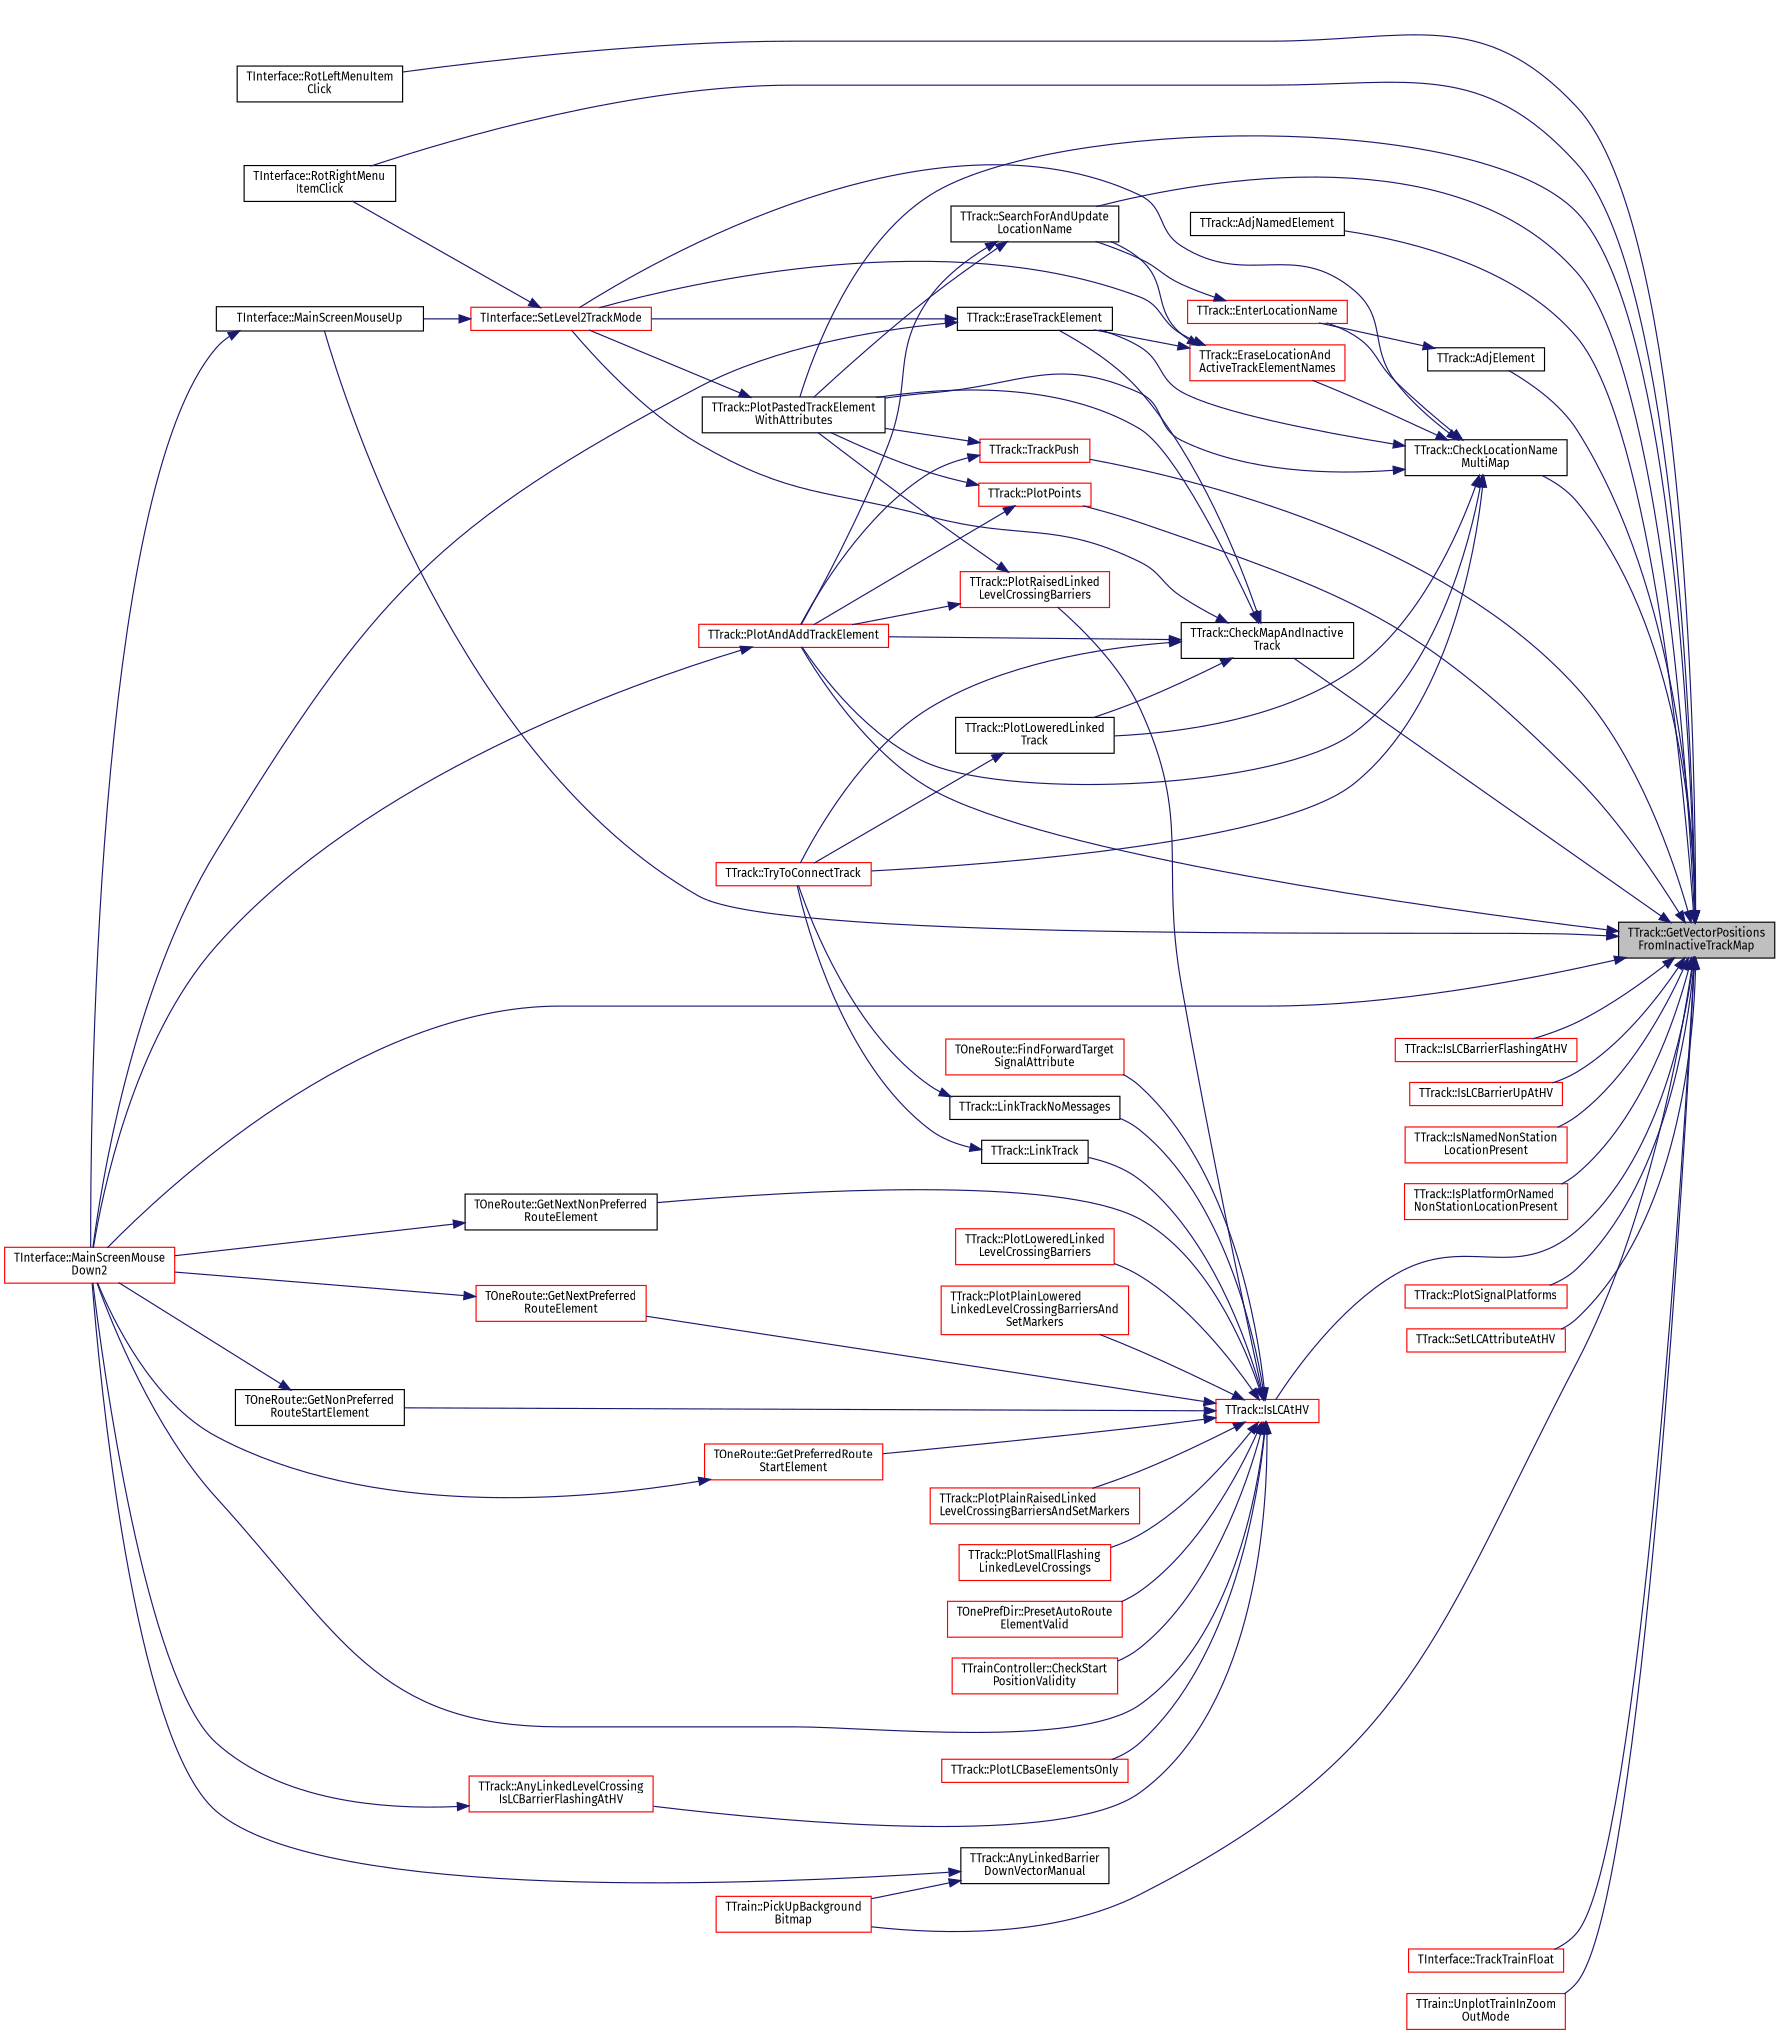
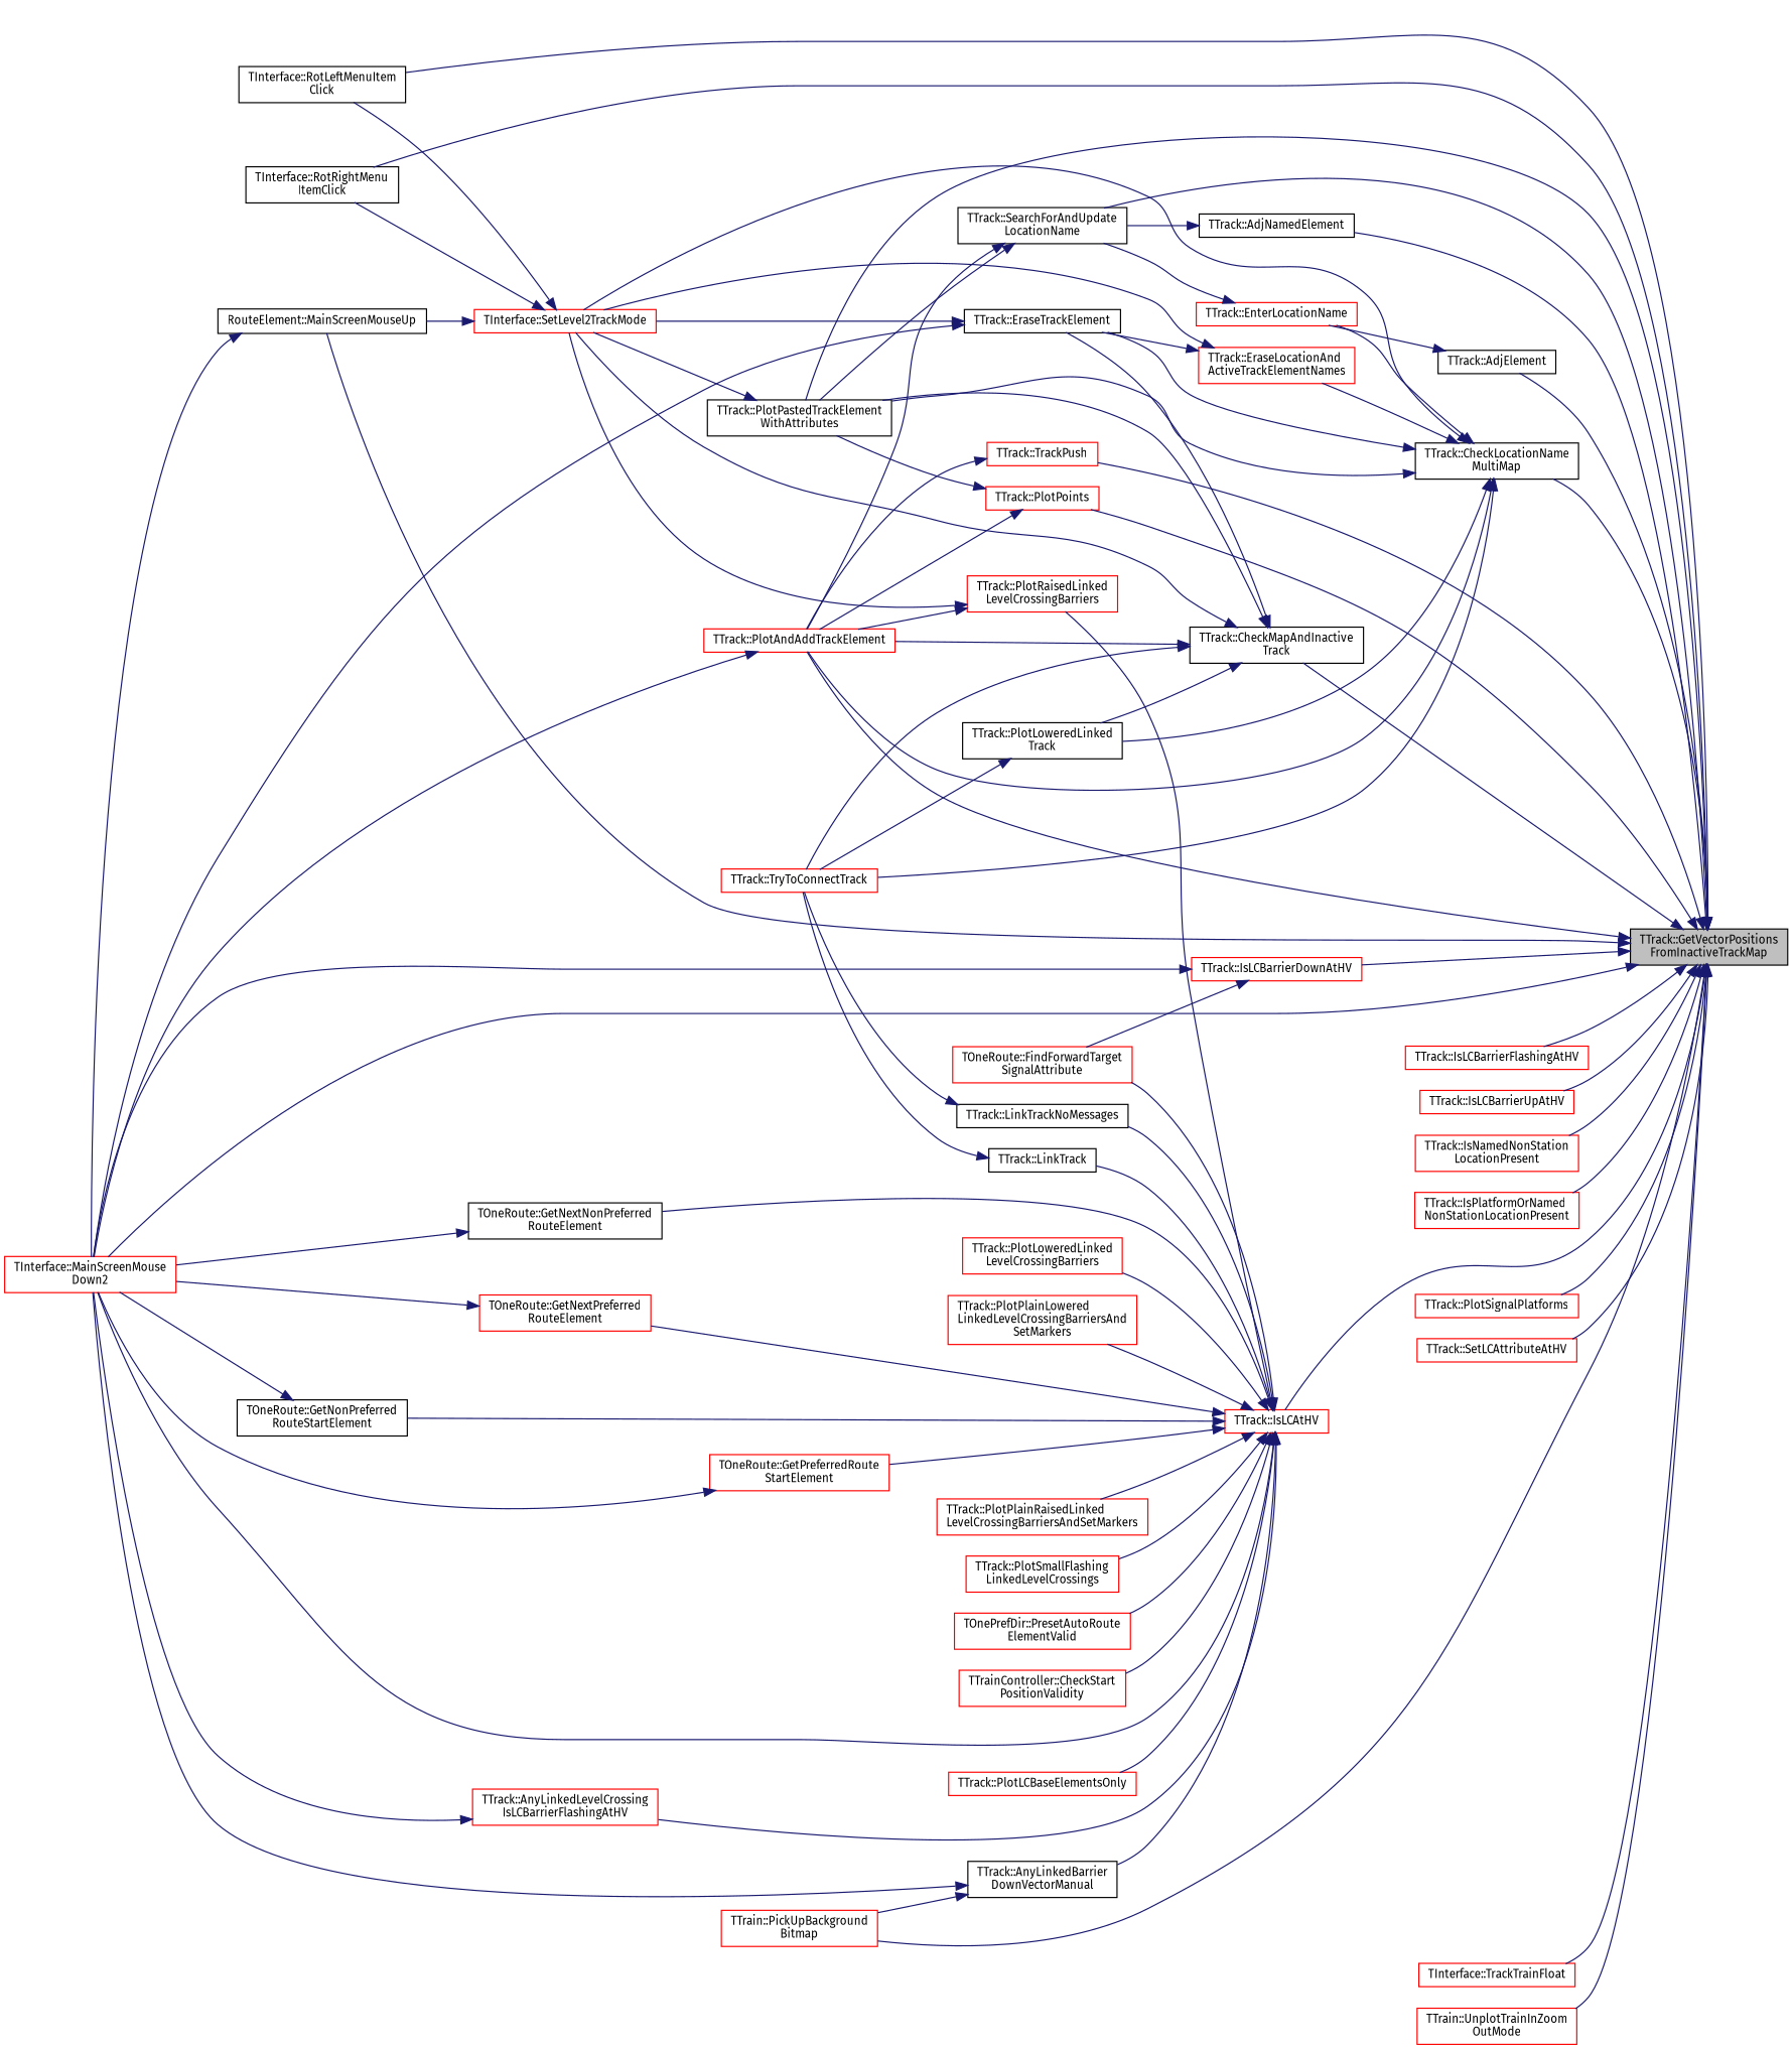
  digraph {
    fontname="Fira Sans"
    rankdir=RL
    node [color=red fillcolor=white fontname="Fira Sans" fontsize=10 shape=record style=filled]
    edge [color=midnightblue dir=back fontname="Fira Sans" fontsize=10 labelfontname=Helvetica labelfontsize=10 style=solid]
    n1 [color=black fillcolor=grey75 fontcolor=black height=0.2 label="TTrack::GetVectorPositions\lFromInactiveTrackMap" width=0.4]
    n2 [color=black height=0.2 label="TTrack::AdjElement" width=0.4]
    n3 [color=black height=0.2 label="TTrack::SearchForAndUpdate\lLocationName" width=0.4]
    n4 [height=0.2 label="TTrack::PlotAndAddTrackElement" width=0.4]
    n5 [height=0.2 label="TInterface::MainScreenMouse\lDown2" width=0.4]
    n6 [color=black height=0.2 label="TTrack::PlotPastedTrackElement\lWithAttributes" width=0.4]
-   n7 [color=black height=0.2 label="TInterface::MainScreenMouseUp" width=0.4]
+   n7 [color=black height=0.2 label="RouteElement::MainScreenMouseUp" width=0.4]
    n8 [color=black height=0.2 label="TInterface::RotLeftMenuItem\lClick" width=0.4]
    n9 [color=black height=0.2 label="TInterface::RotRightMenu\lItemClick" width=0.4]
    n10 [color=black height=0.2 label="TTrack::AdjNamedElement" width=0.4]
    n11 [color=black height=0.2 label="TTrack::CheckLocationName\lMultiMap" width=0.4]
    n12 [color=black height=0.2 label="TTrack::CheckMapAndInactive\lTrack" width=0.4]
    n13 [height=0.2 label="TTrack::IsLCAtHV" width=0.4]
    n14 [height=0.2 label="TTrain::PickUpBackground\lBitmap" width=0.4]
+   n15 [height=0.2 label="TTrack::IsLCBarrierDownAtHV" width=0.4]
    n16 [height=0.2 label="TTrack::IsLCBarrierFlashingAtHV" width=0.4]
    n17 [height=0.2 label="TTrack::IsLCBarrierUpAtHV" width=0.4]
    n18 [height=0.2 label="TTrack::IsNamedNonStation\lLocationPresent" width=0.4]
    n19 [height=0.2 label="TTrack::IsPlatformOrNamed\lNonStationLocationPresent" width=0.4]
    n20 [height=0.2 label="TTrack::PlotPoints" width=0.4]
    n21 [height=0.2 label="TTrack::PlotSignalPlatforms" width=0.4]
    n22 [height=0.2 label="TTrack::SetLCAttributeAtHV" width=0.4]
    n23 [height=0.2 label="TTrack::TrackPush" width=0.4]
    n24 [height=0.2 label="TInterface::TrackTrainFloat" width=0.4]
    n25 [height=0.2 label="TTrain::UnplotTrainInZoom\lOutMode" width=0.4]
    n26 [height=0.2 label="TTrack::EnterLocationName" width=0.4]
    n27 [height=0.2 label="TInterface::SetLevel2TrackMode" width=0.4]
    n28 [height=0.2 label="TTrack::EraseLocationAnd\lActiveTrackElementNames" width=0.4]
    n29 [color=black height=0.2 label="TTrack::EraseTrackElement" width=0.4]
    n30 [color=black height=0.2 label="TTrack::PlotLoweredLinked\lTrack" width=0.4]
    n31 [height=0.2 label="TTrack::TryToConnectTrack" width=0.4]
    n32 [color=black height=0.2 label="TTrack::AnyLinkedBarrier\lDownVectorManual" width=0.4]
    n33 [height=0.2 label="TTrack::AnyLinkedLevelCrossing\lIsLCBarrierFlashingAtHV" width=0.4]
    n34 [height=0.2 label="TTrainController::CheckStart\lPositionValidity" width=0.4]
    n35 [height=0.2 label="TOneRoute::FindForwardTarget\lSignalAttribute" width=0.4]
    n36 [color=black height=0.2 label="TOneRoute::GetNextNonPreferred\lRouteElement" width=0.4]
    n37 [height=0.2 label="TOneRoute::GetNextPreferred\lRouteElement" width=0.4]
    n38 [color=black height=0.2 label="TOneRoute::GetNonPreferred\lRouteStartElement" width=0.4]
    n39 [height=0.2 label="TOneRoute::GetPreferredRoute\lStartElement" width=0.4]
    n40 [color=black height=0.2 label="TTrack::LinkTrack" width=0.4]
    n41 [color=black height=0.2 label="TTrack::LinkTrackNoMessages" width=0.4]
    n42 [height=0.2 label="TTrack::PlotLCBaseElementsOnly" width=0.4]
    n43 [height=0.2 label="TTrack::PlotLoweredLinked\lLevelCrossingBarriers" width=0.4]
    n44 [height=0.2 label="TTrack::PlotPlainLowered\lLinkedLevelCrossingBarriersAnd\lSetMarkers" width=0.4]
    n45 [height=0.2 label="TTrack::PlotPlainRaisedLinked\lLevelCrossingBarriersAndSetMarkers" width=0.4]
    n46 [height=0.2 label="TTrack::PlotRaisedLinked\lLevelCrossingBarriers" width=0.4]
    n47 [height=0.2 label="TTrack::PlotSmallFlashing\lLinkedLevelCrossings" width=0.4]
    n48 [height=0.2 label="TOnePrefDir::PresetAutoRoute\lElementValid" width=0.4]
    n1 -> n2
    n1 -> n3
    n1 -> n4
    n1 -> n5
    n1 -> n6
    n1 -> n7
    n1 -> n8
    n1 -> n9
    n1 -> n10
    n1 -> n11
    n1 -> n12
    n1 -> n13
    n1 -> n14
+   n1 -> n15
    n1 -> n16
    n1 -> n17
    n1 -> n18
    n1 -> n19
    n1 -> n20
    n1 -> n21
    n1 -> n22
    n1 -> n23
    n1 -> n24
    n1 -> n25
    n2 -> n26
    n3 -> n4
    n3 -> n6
    n4 -> n5
    n6 -> n27
    n7 -> n5
-   n28 -> n3
+   n10 -> n3
    n11 -> n4
    n11 -> n6
    n11 -> n26
    n11 -> n27
    n11 -> n28
    n11 -> n29
    n11 -> n30
    n11 -> n31
    n12 -> n4
    n12 -> n6
    n12 -> n27
    n12 -> n29
    n12 -> n30
    n12 -> n31
    n13 -> n5
+   n13 -> n32
    n13 -> n33
    n13 -> n34
    n13 -> n35
    n13 -> n36
    n13 -> n37
    n13 -> n38
    n13 -> n39
    n13 -> n40
    n13 -> n41
    n13 -> n42
    n13 -> n43
    n13 -> n44
    n13 -> n45
    n13 -> n46
    n13 -> n47
    n13 -> n48
+   n15 -> n5
+   n15 -> n35
    n20 -> n4
    n20 -> n6
    n23 -> n4
-   n23 -> n6
    n26 -> n3
    n27 -> n7
+   n27 -> n8
    n27 -> n9
    n28 -> n27
    n28 -> n29
    n29 -> n5
    n29 -> n27
    n30 -> n31
    n32 -> n5
    n32 -> n14
    n33 -> n5
    n36 -> n5
    n37 -> n5
    n38 -> n5
    n39 -> n5
    n40 -> n31
    n41 -> n31
    n46 -> n4
-   n46 -> n6
+   n46 -> n27
  }
